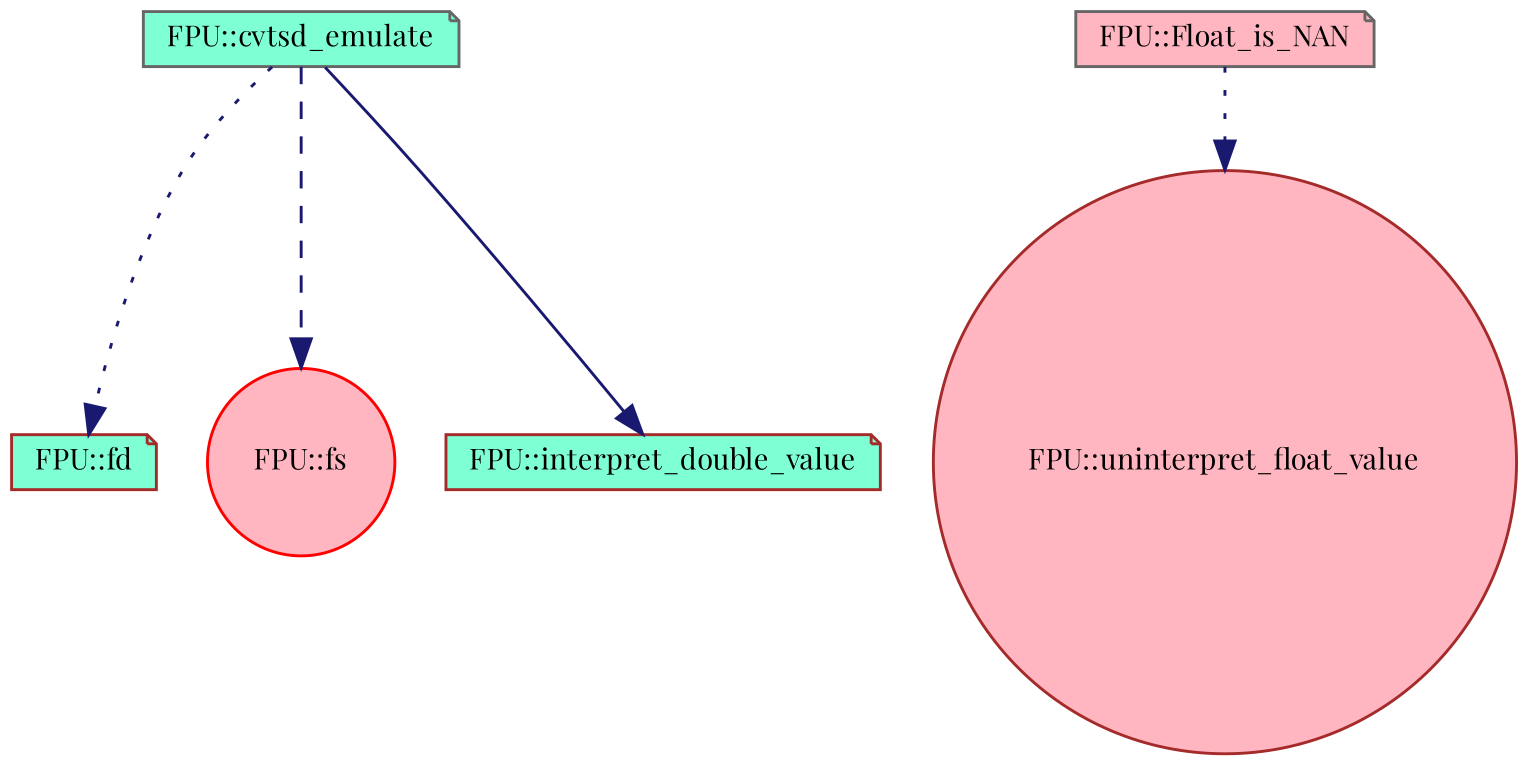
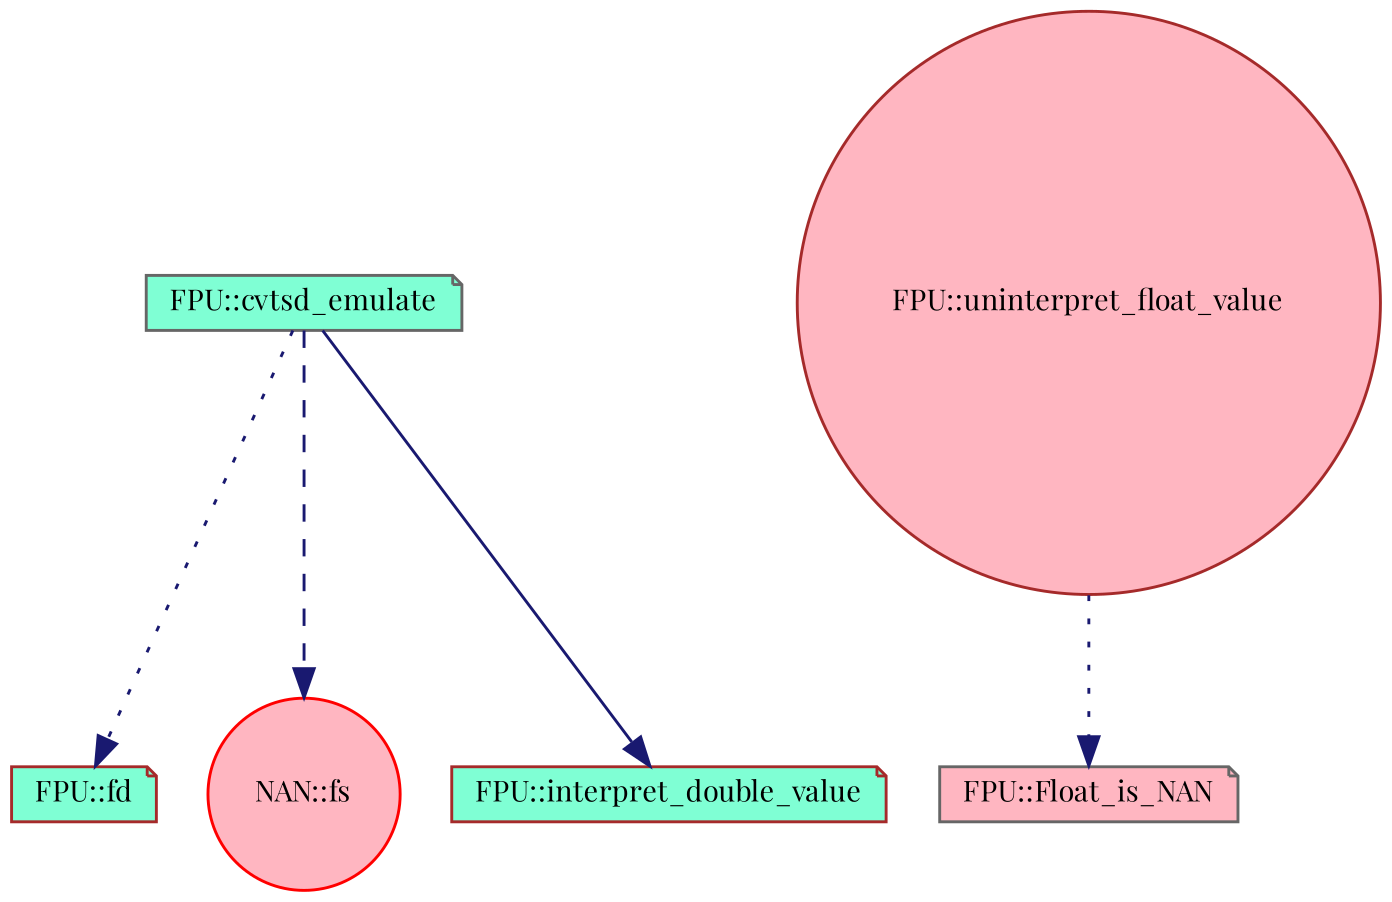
  digraph {
    fontname="Playfair Display"
    rankdir=TB
    node [color=brown fillcolor=aquamarine fontname="Playfair Display" fontsize=10 shape=note style=filled]
    edge [color=midnightblue fontname="Playfair Display" fontsize=10 labelfontname=FreeSans labelfontsize=10 style=dotted]
    n1 [color=gray40 fontcolor=black height=0.2 label="FPU::cvtsd_emulate" width=0.4]
    n2 [height=0.2 label="FPU::fd" width=0.4]
-   n3 [color=red fillcolor=lightpink height=0.2 label="FPU::fs" shape=circle width=0.4]
+   n3 [color=red fillcolor=lightpink height=0.2 label="NAN::fs" shape=circle width=0.4]
    n4 [height=0.2 label="FPU::interpret_double_value" width=0.4]
    n5 [fillcolor=lightpink height=0.2 label="FPU::uninterpret_float_value" shape=circle width=0.4]
    n6 [color=gray40 fillcolor=lightpink height=0.2 label="FPU::Float_is_NAN" width=0.4]
    n1 -> n2
    n1 -> n3 [style=dashed]
    n1 -> n4 [style=solid]
-   n6 -> n5
+   n5 -> n6
  }
